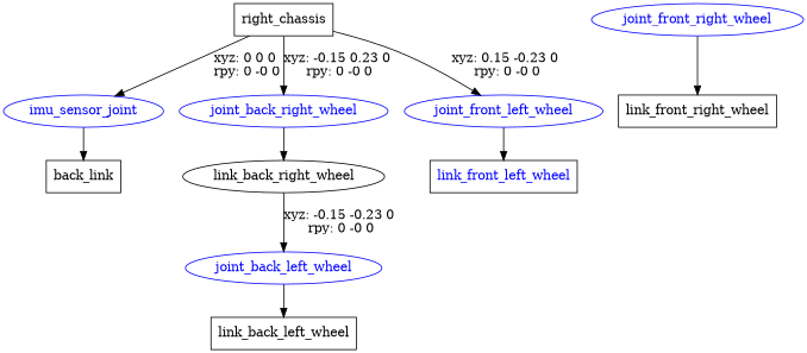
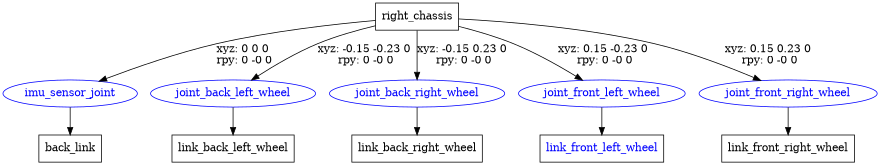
  digraph {
    node [shape=box fontcolor=blue]
    n1 [label=right_chassis fontcolor=""]
    imu_sensor_joint [color=blue shape=ellipse]
    joint_back_left_wheel [color=blue shape=ellipse]
    joint_back_right_wheel [color=blue shape=ellipse]
    joint_front_left_wheel [color=blue shape=ellipse]
    joint_front_right_wheel [color=blue shape=ellipse]
    n7 [label=back_link fontcolor=""]
    n8 [label=link_back_left_wheel fontcolor=""]
-   n9 [label=link_back_right_wheel shape=ellipse fontcolor=""]
+   n9 [label=link_back_right_wheel fontcolor=""]
    n10 [label=link_front_left_wheel]
    n11 [label=link_front_right_wheel fontcolor=""]
    n1 -> imu_sensor_joint [label="xyz: 0 0 0 \nrpy: 0 -0 0"]
-   n9 -> joint_back_left_wheel [label="xyz: -0.15 -0.23 0 \nrpy: 0 -0 0"]
+   n1 -> joint_back_left_wheel [label="xyz: -0.15 -0.23 0 \nrpy: 0 -0 0"]
    n1 -> joint_back_right_wheel [label="xyz: -0.15 0.23 0 \nrpy: 0 -0 0"]
    n1 -> joint_front_left_wheel [label="xyz: 0.15 -0.23 0 \nrpy: 0 -0 0"]
+   n1 -> joint_front_right_wheel [label="xyz: 0.15 0.23 0 \nrpy: 0 -0 0"]
    imu_sensor_joint -> n7
    joint_back_left_wheel -> n8
    joint_back_right_wheel -> n9
    joint_front_left_wheel -> n10
    joint_front_right_wheel -> n11
  }
